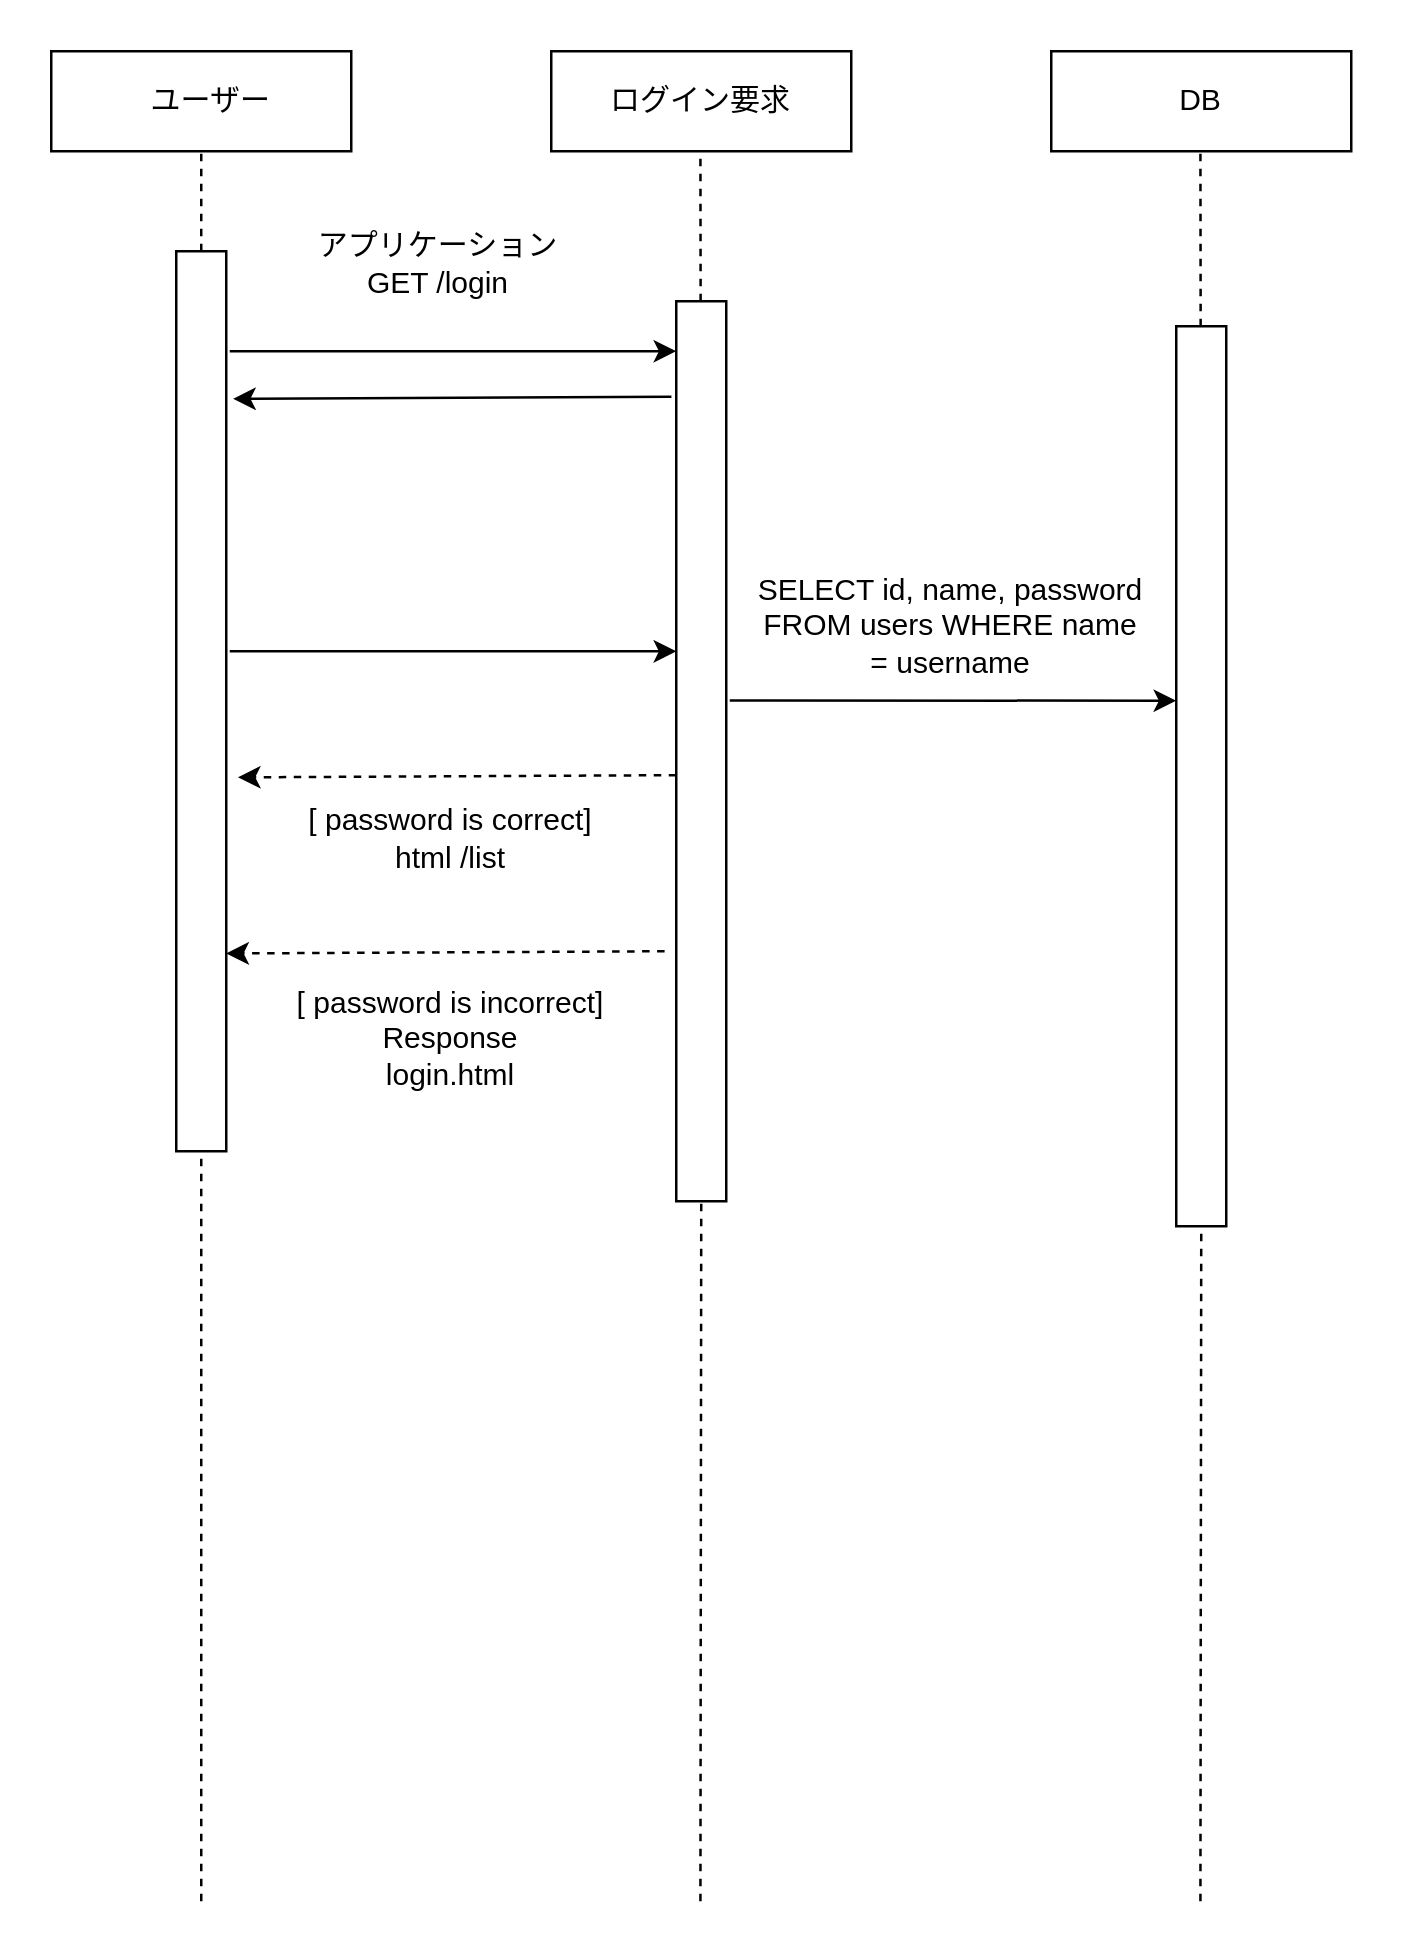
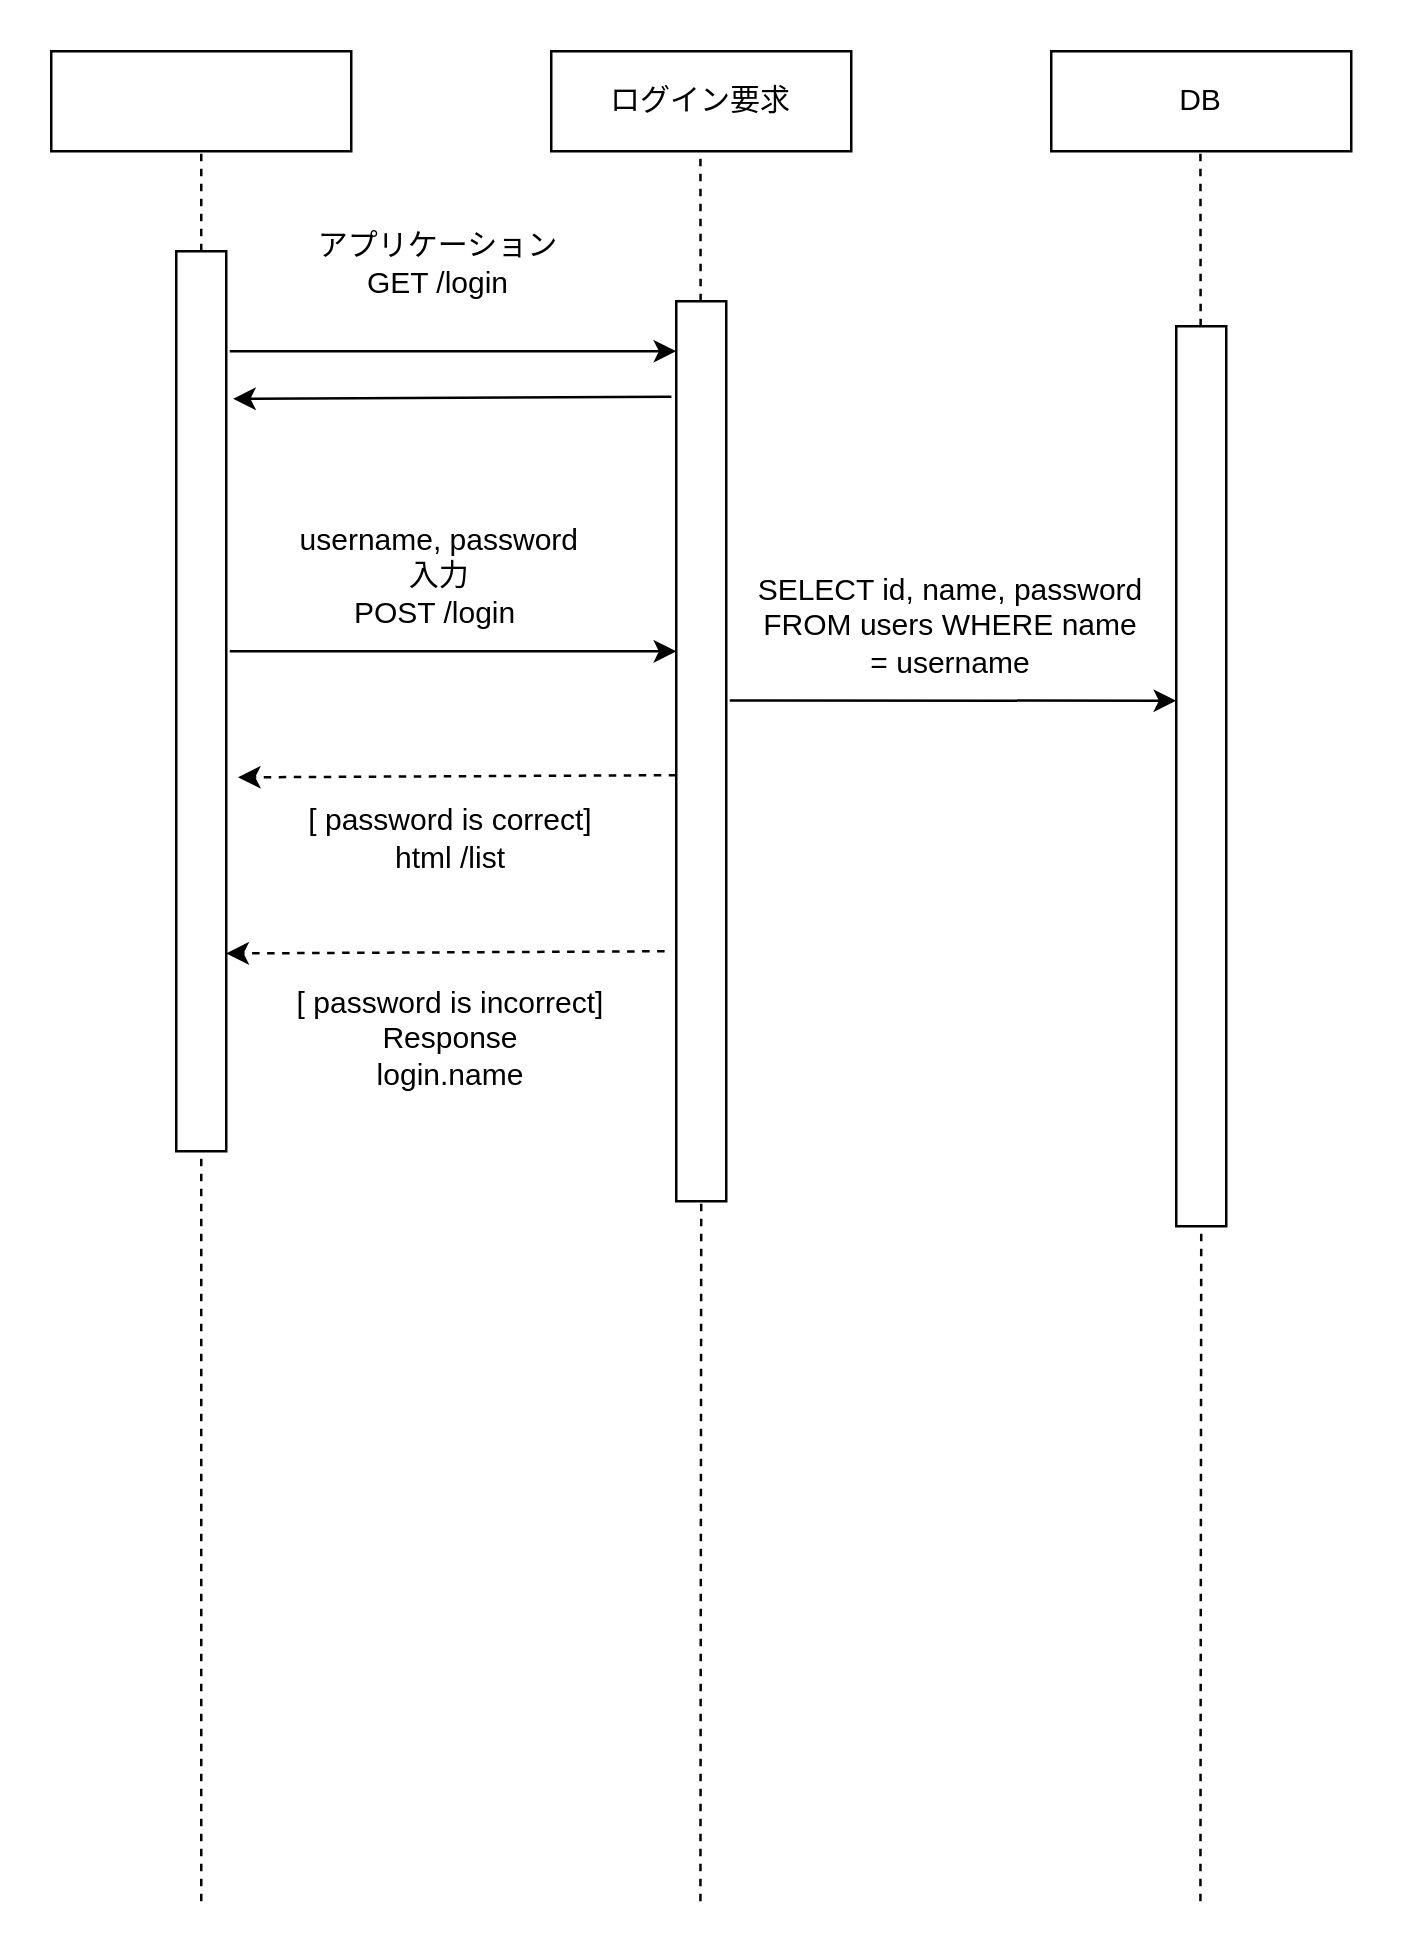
  <mxCell id="0" />
  <mxCell id="1" parent="0" />
  <mxCell id="2" value="" style="endArrow=none;dashed=1;html=1;fontColor=#000000;entryX=0.5;entryY=1;entryDx=0;entryDy=0;strokeColor=#000000;" edge="1" parent="1" target="3"><mxGeometry width="50" height="50" relative="1" as="geometry"><mxPoint x="80" y="760" as="sourcePoint" /><mxPoint x="290" y="620" as="targetPoint" /></mxGeometry></mxCell>
  <mxCell id="3" value="" style="rounded=0;whiteSpace=wrap;html=1;fillColor=none;strokeColor=#000000;" vertex="1" parent="1"><mxGeometry x="20" y="20" width="120" height="40" as="geometry" /></mxCell>
  <mxCell id="4" value="" style="rounded=0;whiteSpace=wrap;html=1;fillColor=none;strokeColor=#000000;" vertex="1" parent="1"><mxGeometry x="420" y="20" width="120" height="40" as="geometry" /></mxCell>
  <mxCell id="5" value="" style="rounded=0;whiteSpace=wrap;html=1;fillColor=none;strokeColor=#000000;" vertex="1" parent="1"><mxGeometry x="220" y="20" width="120" height="40" as="geometry" /></mxCell>
- <mxCell id="6" value="&lt;font color=&quot;#000000&quot;&gt;ユーザー&lt;/font&gt;" style="text;html=1;strokeColor=none;fillColor=none;align=right;verticalAlign=middle;whiteSpace=wrap;rounded=0;" vertex="1" parent="1"><mxGeometry x="50" y="25" width="60" height="30" as="geometry" /></mxCell>
  <mxCell id="7" value="ログイン要求" style="text;html=1;strokeColor=none;fillColor=none;align=center;verticalAlign=middle;whiteSpace=wrap;rounded=0;labelBackgroundColor=none;fontColor=#000000;" vertex="1" parent="1"><mxGeometry x="220" y="25" width="120" height="30" as="geometry" /></mxCell>
  <mxCell id="8" value="DB" style="text;html=1;strokeColor=none;fillColor=none;align=center;verticalAlign=middle;whiteSpace=wrap;rounded=0;labelBackgroundColor=none;fontColor=#000000;" vertex="1" parent="1"><mxGeometry x="430" y="25" width="100" height="30" as="geometry" /></mxCell>
  <mxCell id="9" value="" style="endArrow=none;dashed=1;html=1;fontColor=#000000;entryX=0.5;entryY=1;entryDx=0;entryDy=0;strokeColor=#000000;startArrow=none;" edge="1" parent="1" source="12"><mxGeometry width="50" height="50" relative="1" as="geometry"><mxPoint x="279.67" y="760" as="sourcePoint" /><mxPoint x="279.67" y="60" as="targetPoint" /></mxGeometry></mxCell>
  <mxCell id="10" value="" style="endArrow=none;dashed=1;html=1;fontColor=#000000;entryX=0.5;entryY=1;entryDx=0;entryDy=0;strokeColor=#000000;startArrow=none;" edge="1" parent="1" source="15"><mxGeometry width="50" height="50" relative="1" as="geometry"><mxPoint x="479.67" y="760" as="sourcePoint" /><mxPoint x="479.67" y="60" as="targetPoint" /></mxGeometry></mxCell>
  <mxCell id="11" value="" style="endArrow=classic;html=1;fontColor=#000000;strokeColor=#000000;exitX=1.07;exitY=0.111;exitDx=0;exitDy=0;exitPerimeter=0;" edge="1" parent="1" source="14"><mxGeometry width="50" height="50" relative="1" as="geometry"><mxPoint x="240" y="600" as="sourcePoint" /><mxPoint x="270" y="140" as="targetPoint" /></mxGeometry></mxCell>
  <mxCell id="12" value="" style="rounded=0;whiteSpace=wrap;html=1;labelBackgroundColor=none;fontColor=#000000;strokeColor=#000000;fillColor=none;" vertex="1" parent="1"><mxGeometry x="270" y="120" width="20" height="360" as="geometry" /></mxCell>
  <mxCell id="13" value="" style="endArrow=none;dashed=1;html=1;fontColor=#000000;entryX=0.5;entryY=1;entryDx=0;entryDy=0;strokeColor=#000000;" edge="1" parent="1" target="12"><mxGeometry width="50" height="50" relative="1" as="geometry"><mxPoint x="279.67" y="760" as="sourcePoint" /><mxPoint x="279.67" y="60" as="targetPoint" /></mxGeometry></mxCell>
  <mxCell id="14" value="" style="rounded=0;whiteSpace=wrap;html=1;labelBackgroundColor=#FFFFFF;fontColor=#000000;strokeColor=#000000;fillColor=#FFFFFF;" vertex="1" parent="1"><mxGeometry x="70" y="100" width="20" height="360" as="geometry" /></mxCell>
  <mxCell id="15" value="" style="rounded=0;whiteSpace=wrap;html=1;labelBackgroundColor=none;fontColor=#000000;strokeColor=#000000;fillColor=none;" vertex="1" parent="1"><mxGeometry x="470" y="130" width="20" height="360" as="geometry" /></mxCell>
  <mxCell id="16" value="" style="endArrow=none;dashed=1;html=1;fontColor=#000000;entryX=0.5;entryY=1;entryDx=0;entryDy=0;strokeColor=#000000;" edge="1" parent="1" target="15"><mxGeometry width="50" height="50" relative="1" as="geometry"><mxPoint x="479.67" y="760" as="sourcePoint" /><mxPoint x="479.67" y="60" as="targetPoint" /></mxGeometry></mxCell>
  <mxCell id="17" value="アプリケーション&lt;br&gt;GET /login" style="text;html=1;strokeColor=none;fillColor=none;align=center;verticalAlign=middle;whiteSpace=wrap;rounded=0;labelBackgroundColor=#FFFFFF;fontColor=#000000;" vertex="1" parent="1"><mxGeometry x="120" y="80" width="110" height="50" as="geometry" /></mxCell>
  <mxCell id="18" value="" style="endArrow=classic;html=1;fontColor=#000000;strokeColor=#000000;exitX=-0.096;exitY=0.106;exitDx=0;exitDy=0;exitPerimeter=0;entryX=1.137;entryY=0.164;entryDx=0;entryDy=0;entryPerimeter=0;" edge="1" parent="1" source="12" target="14"><mxGeometry width="50" height="50" relative="1" as="geometry"><mxPoint x="240" y="590" as="sourcePoint" /><mxPoint x="290" y="540" as="targetPoint" /></mxGeometry></mxCell>
  <mxCell id="19" value="" style="endArrow=classic;html=1;fontColor=#000000;strokeColor=#000000;exitX=1.07;exitY=0.111;exitDx=0;exitDy=0;exitPerimeter=0;" edge="1" parent="1"><mxGeometry width="50" height="50" relative="1" as="geometry"><mxPoint x="91.4" y="260" as="sourcePoint" /><mxPoint x="270" y="260.04" as="targetPoint" /></mxGeometry></mxCell>
+ <mxCell id="20" value="username, password&lt;br&gt;入力&lt;br&gt;POST /login&amp;nbsp;&lt;br&gt;" style="text;html=1;align=center;verticalAlign=middle;resizable=0;points=[];autosize=1;strokeColor=none;fillColor=none;fontColor=#000000;" vertex="1" parent="1"><mxGeometry x="110" y="205" width="130" height="50" as="geometry" /></mxCell>
  <mxCell id="21" value="" style="endArrow=classic;html=1;fontColor=#000000;strokeColor=#000000;exitX=1.07;exitY=0.083;exitDx=0;exitDy=0;exitPerimeter=0;" edge="1" parent="1"><mxGeometry width="50" height="50" relative="1" as="geometry"><mxPoint x="291.4" y="279.67" as="sourcePoint" /><mxPoint x="470" y="279.79" as="targetPoint" /></mxGeometry></mxCell>
  <mxCell id="22" value="SELECT id, name, password FROM users WHERE name = username" style="text;html=1;strokeColor=none;fillColor=none;align=center;verticalAlign=middle;whiteSpace=wrap;rounded=0;labelBackgroundColor=#FFFFFF;fontColor=#000000;" vertex="1" parent="1"><mxGeometry x="300" y="220" width="160" height="60" as="geometry" /></mxCell>
  <mxCell id="23" value="" style="endArrow=classic;html=1;fontColor=#000000;strokeColor=#000000;exitX=-0.096;exitY=0.106;exitDx=0;exitDy=0;exitPerimeter=0;entryX=1.137;entryY=0.164;entryDx=0;entryDy=0;entryPerimeter=0;dashed=1;" edge="1" parent="1"><mxGeometry width="50" height="50" relative="1" as="geometry"><mxPoint x="270" y="309.56" as="sourcePoint" /><mxPoint x="94.66" y="310.44" as="targetPoint" /></mxGeometry></mxCell>
  <mxCell id="24" value="[ password is correct]&lt;br&gt;html /list" style="text;html=1;strokeColor=none;fillColor=none;align=center;verticalAlign=middle;whiteSpace=wrap;rounded=0;labelBackgroundColor=#FFFFFF;fontColor=#000000;" vertex="1" parent="1"><mxGeometry x="110" y="320" width="140" height="30" as="geometry" /></mxCell>
  <mxCell id="25" value="" style="endArrow=classic;html=1;fontColor=#000000;strokeColor=#000000;exitX=-0.096;exitY=0.106;exitDx=0;exitDy=0;exitPerimeter=0;entryX=1.137;entryY=0.164;entryDx=0;entryDy=0;entryPerimeter=0;dashed=1;" edge="1" parent="1"><mxGeometry width="50" height="50" relative="1" as="geometry"><mxPoint x="265.34" y="380" as="sourcePoint" /><mxPoint x="90" y="380.88" as="targetPoint" /></mxGeometry></mxCell>
- <mxCell id="26" value="[ password is incorrect]&lt;br&gt;Response&lt;br&gt;login.html" style="text;html=1;strokeColor=none;fillColor=none;align=center;verticalAlign=middle;whiteSpace=wrap;rounded=0;labelBackgroundColor=#FFFFFF;fontColor=#000000;" vertex="1" parent="1"><mxGeometry x="110" y="400" width="140" height="30" as="geometry" /></mxCell>
+ <mxCell id="26" value="[ password is incorrect]&lt;br&gt;Response&lt;br&gt;login.name" style="text;html=1;strokeColor=none;fillColor=none;align=center;verticalAlign=middle;whiteSpace=wrap;rounded=0;labelBackgroundColor=#FFFFFF;fontColor=#000000;" vertex="1" parent="1"><mxGeometry x="110" y="400" width="140" height="30" as="geometry" /></mxCell>
